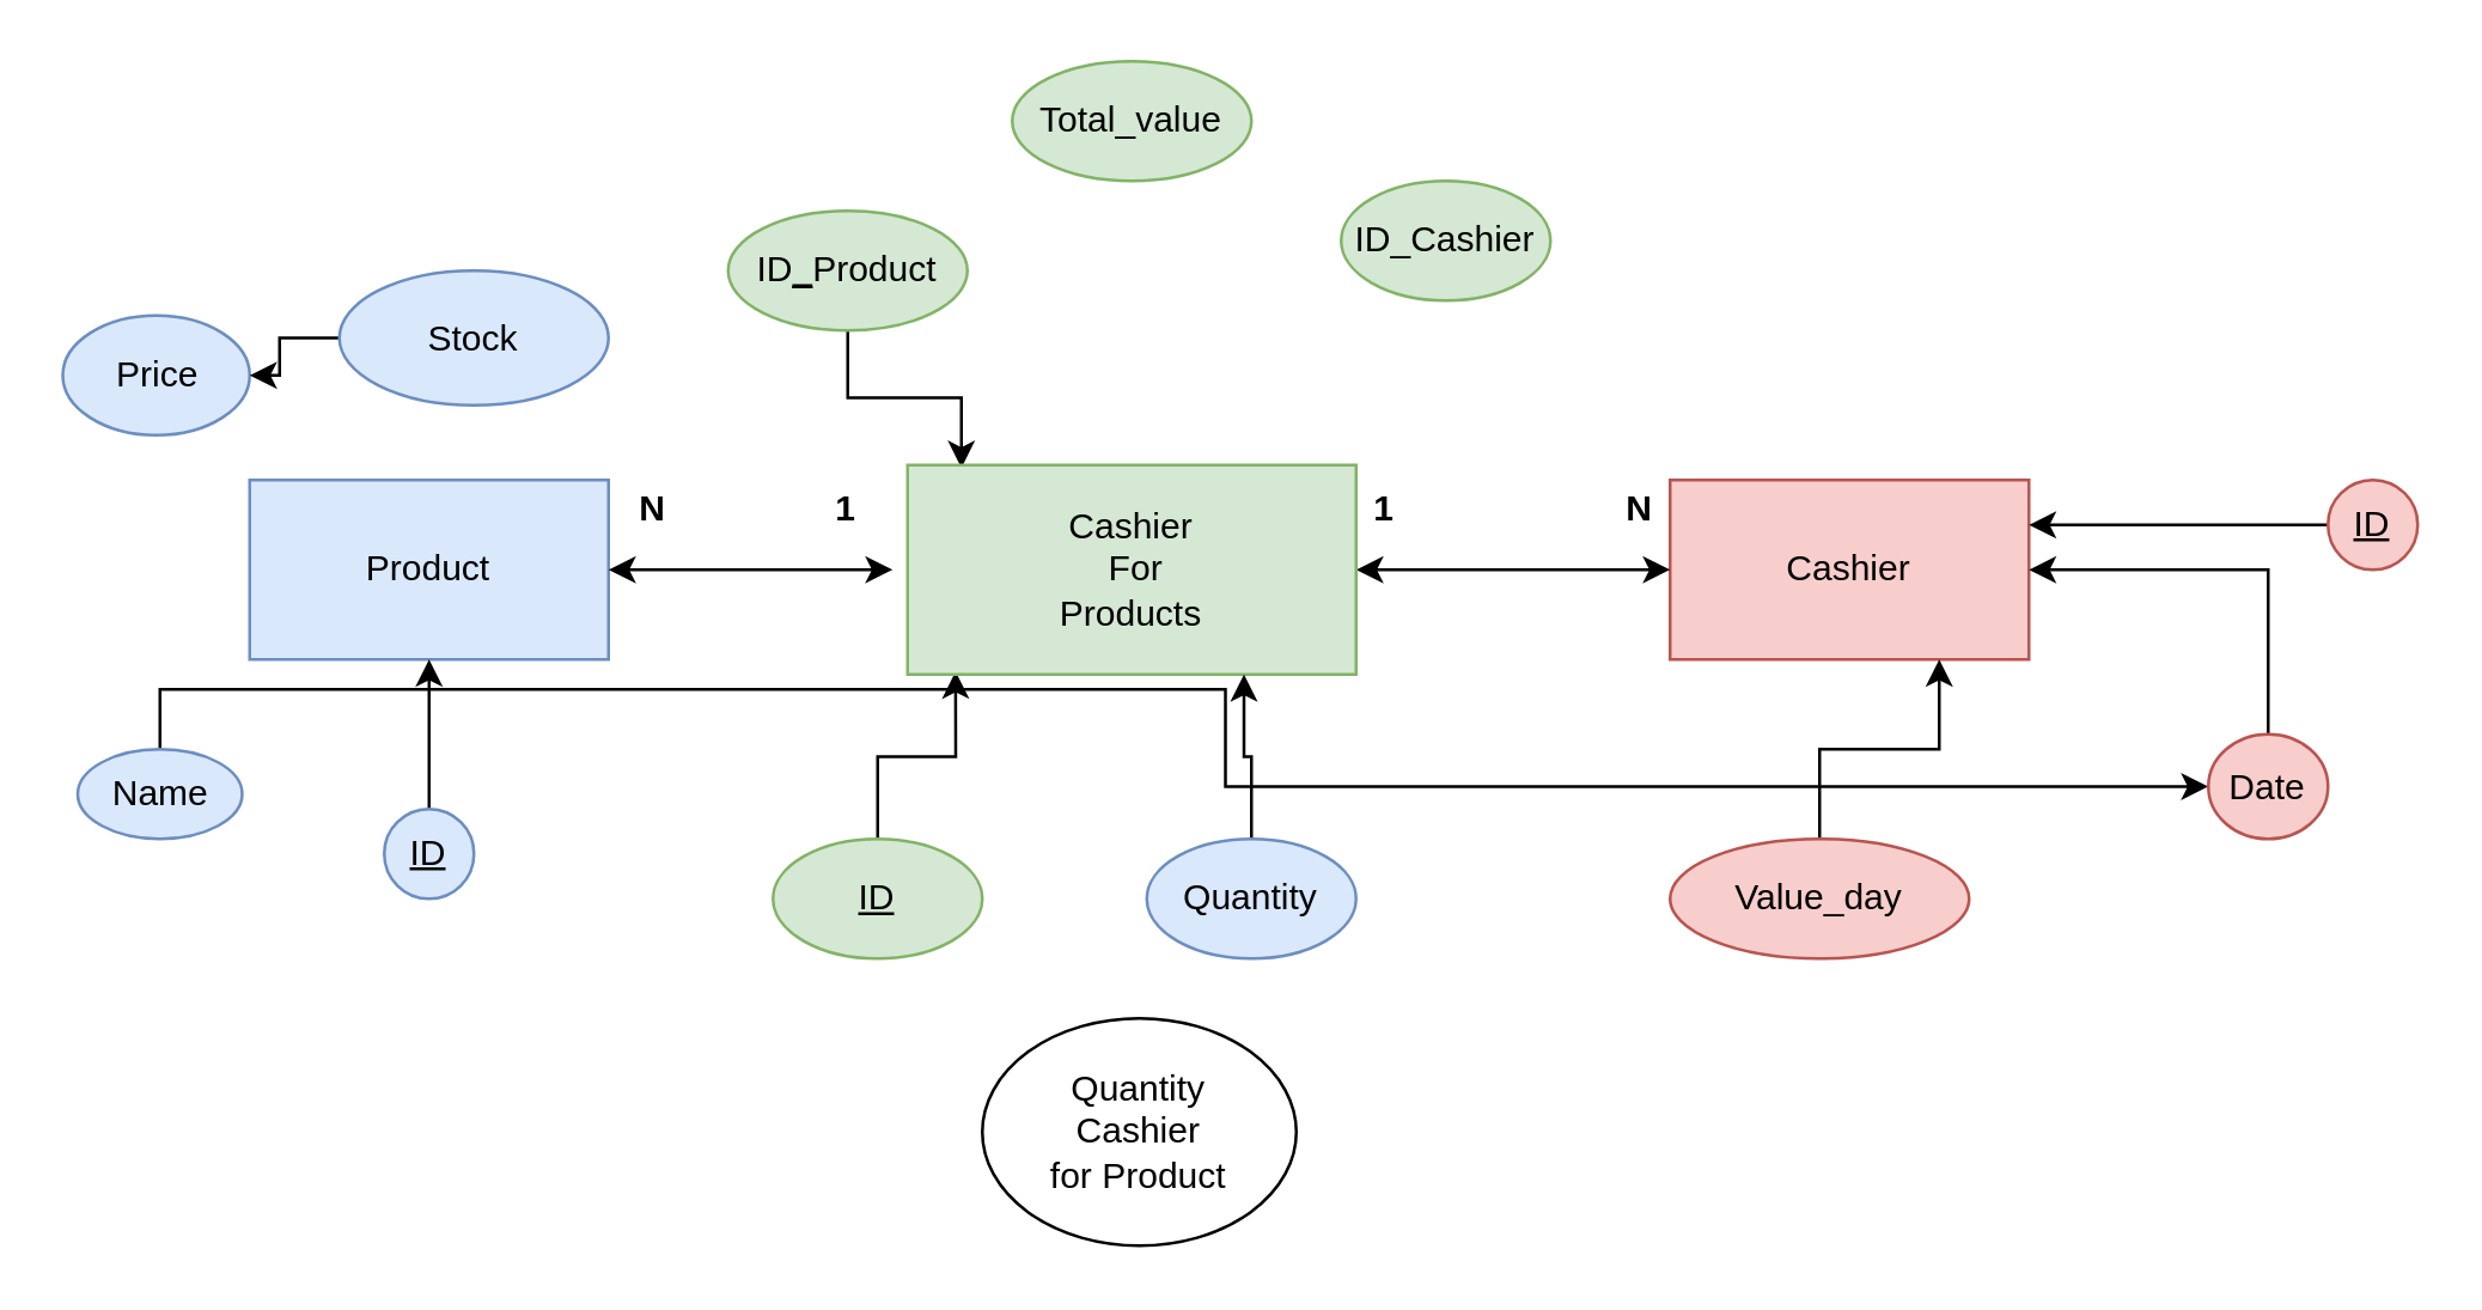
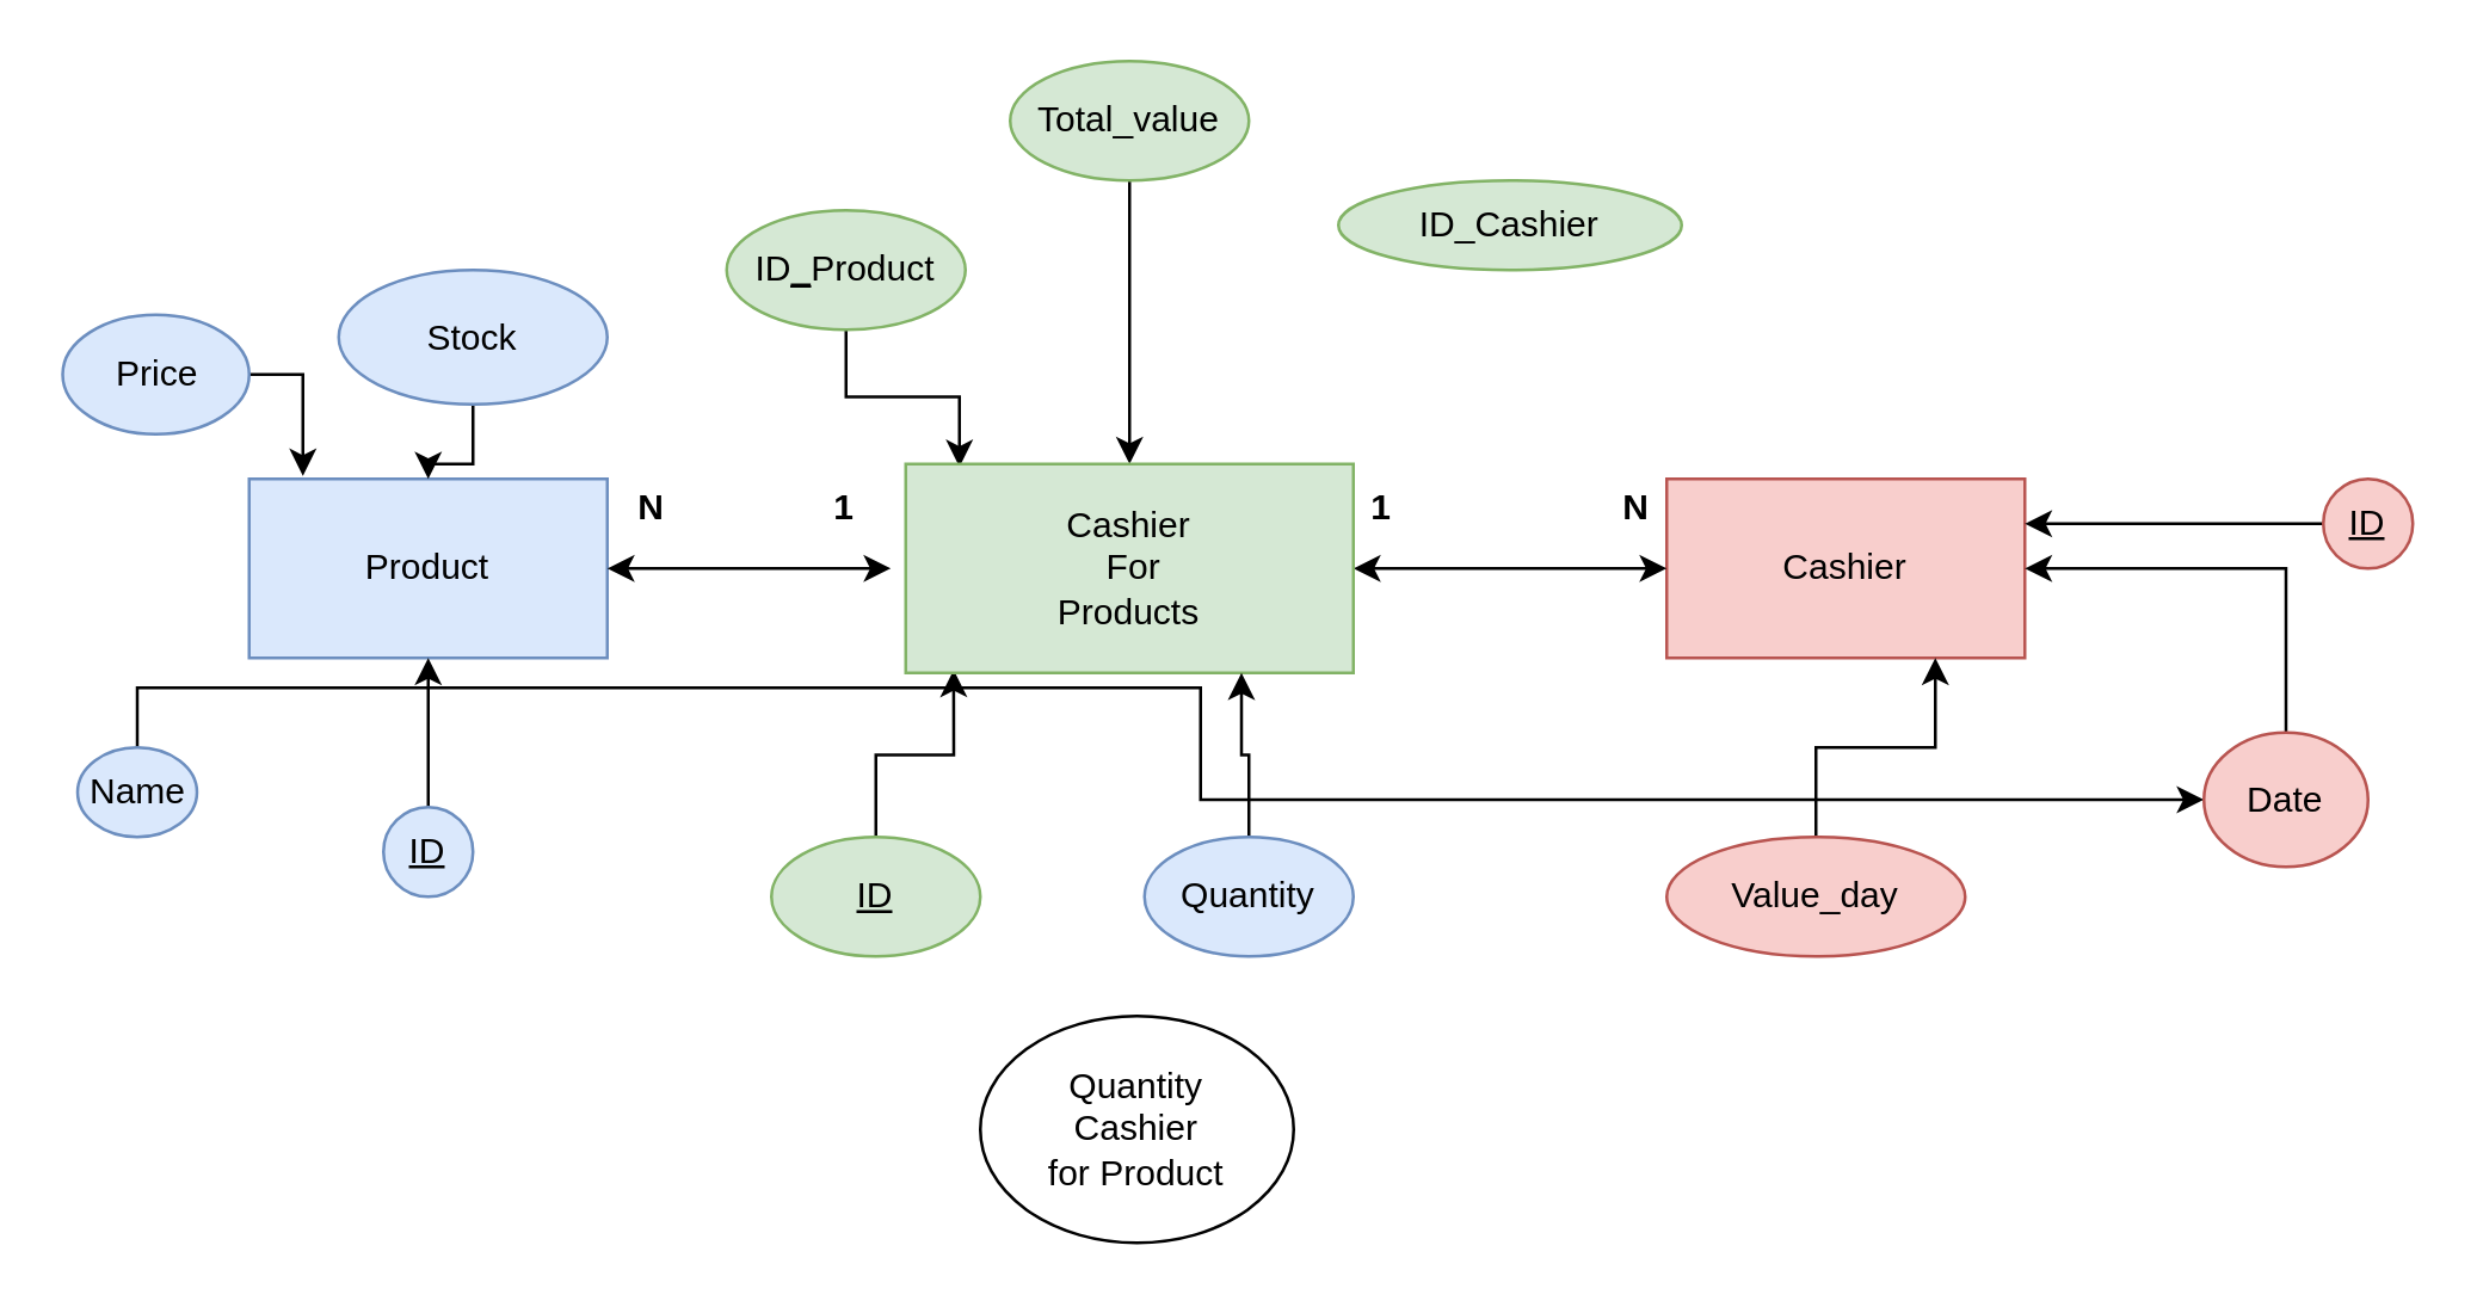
  <mxCell id="0" />
  <mxCell id="1" parent="0" />
  <mxCell id="2" value="Product" style="rounded=0;whiteSpace=wrap;html=1;fillColor=#dae8fc;strokeColor=#6c8ebf;" parent="1" vertex="1"><mxGeometry x="83" y="160" width="120" height="60" as="geometry" /></mxCell>
  <mxCell id="3" style="edgeStyle=orthogonalEdgeStyle;rounded=0;orthogonalLoop=1;jettySize=auto;html=1;exitX=0.5;exitY=0;exitDx=0;exitDy=0;entryX=0.5;entryY=1;entryDx=0;entryDy=0;" parent="1" source="4" target="2" edge="1"><mxGeometry relative="1" as="geometry" /></mxCell>
  <mxCell id="4" value="&lt;u&gt;ID&lt;/u&gt;" style="ellipse;whiteSpace=wrap;html=1;fillColor=#dae8fc;strokeColor=#6c8ebf;" parent="1" vertex="1"><mxGeometry x="128" y="270" width="30" height="30" as="geometry" /></mxCell>
  <mxCell id="5" style="edgeStyle=orthogonalEdgeStyle;rounded=0;orthogonalLoop=1;jettySize=auto;html=1;exitX=0.5;exitY=0;exitDx=0;exitDy=0;" parent="1" source="6" target="19" edge="1"><mxGeometry relative="1" as="geometry" /></mxCell>
- <mxCell id="6" value="Name" style="ellipse;whiteSpace=wrap;html=1;fillColor=#dae8fc;strokeColor=#6c8ebf;" parent="1" vertex="1"><mxGeometry x="25.5" y="250" width="55" height="30" as="geometry" /></mxCell>
+ <mxCell id="6" value="Name" style="ellipse;whiteSpace=wrap;html=1;fillColor=#dae8fc;strokeColor=#6c8ebf;" parent="1" vertex="1"><mxGeometry x="25.5" y="250" width="40" height="30" as="geometry" /></mxCell>
+ <mxCell id="7" style="edgeStyle=orthogonalEdgeStyle;rounded=0;orthogonalLoop=1;jettySize=auto;html=1;exitX=1;exitY=0.5;exitDx=0;exitDy=0;entryX=0.15;entryY=-0.017;entryDx=0;entryDy=0;entryPerimeter=0;" parent="1" source="8" target="2" edge="1"><mxGeometry relative="1" as="geometry" /></mxCell>
  <mxCell id="8" value="Price" style="ellipse;whiteSpace=wrap;html=1;fillColor=#dae8fc;strokeColor=#6c8ebf;" parent="1" vertex="1"><mxGeometry x="20.5" y="105" width="62.5" height="40" as="geometry" /></mxCell>
- <mxCell id="9" style="edgeStyle=orthogonalEdgeStyle;rounded=0;orthogonalLoop=1;jettySize=auto;html=1;" parent="1" source="10" target="8" edge="1"><mxGeometry relative="1" as="geometry" /></mxCell>
+ <mxCell id="9" style="edgeStyle=orthogonalEdgeStyle;rounded=0;orthogonalLoop=1;jettySize=auto;html=1;entryX=0.5;entryY=0;entryDx=0;entryDy=0;" parent="1" source="10" target="2" edge="1"><mxGeometry relative="1" as="geometry" /></mxCell>
  <mxCell id="10" value="Stock" style="ellipse;whiteSpace=wrap;html=1;fillColor=#dae8fc;strokeColor=#6c8ebf;" parent="1" vertex="1"><mxGeometry x="113" y="90" width="90" height="45" as="geometry" /></mxCell>
+ <mxCell id="11" style="edgeStyle=orthogonalEdgeStyle;rounded=0;orthogonalLoop=1;jettySize=auto;html=1;exitX=0.5;exitY=1;exitDx=0;exitDy=0;entryX=0.5;entryY=0;entryDx=0;entryDy=0;" parent="1" source="12" target="35" edge="1"><mxGeometry relative="1" as="geometry" /></mxCell>
  <mxCell id="12" value="Total_value" style="ellipse;whiteSpace=wrap;html=1;fillColor=#d5e8d4;strokeColor=#82b366;" parent="1" vertex="1"><mxGeometry x="338" y="20" width="80" height="40" as="geometry" /></mxCell>
  <mxCell id="13" value="Cashier" style="rounded=0;whiteSpace=wrap;html=1;fillColor=#f8cecc;strokeColor=#b85450;" parent="1" vertex="1"><mxGeometry x="558" y="160" width="120" height="60" as="geometry" /></mxCell>
  <mxCell id="14" style="edgeStyle=orthogonalEdgeStyle;rounded=0;orthogonalLoop=1;jettySize=auto;html=1;exitX=0;exitY=0.5;exitDx=0;exitDy=0;entryX=1;entryY=0.25;entryDx=0;entryDy=0;" parent="1" source="15" target="13" edge="1"><mxGeometry relative="1" as="geometry" /></mxCell>
  <mxCell id="15" value="&lt;u&gt;ID&lt;/u&gt;" style="ellipse;whiteSpace=wrap;html=1;fillColor=#f8cecc;strokeColor=#b85450;" parent="1" vertex="1"><mxGeometry x="778" y="160" width="30" height="30" as="geometry" /></mxCell>
  <mxCell id="16" style="edgeStyle=orthogonalEdgeStyle;rounded=0;orthogonalLoop=1;jettySize=auto;html=1;exitX=0.5;exitY=0;exitDx=0;exitDy=0;entryX=0.75;entryY=1;entryDx=0;entryDy=0;" parent="1" source="17" target="13" edge="1"><mxGeometry relative="1" as="geometry" /></mxCell>
  <mxCell id="17" value="Value_day" style="ellipse;whiteSpace=wrap;html=1;fillColor=#f8cecc;strokeColor=#b85450;" parent="1" vertex="1"><mxGeometry x="558" y="280" width="100" height="40" as="geometry" /></mxCell>
  <mxCell id="18" style="edgeStyle=orthogonalEdgeStyle;rounded=0;orthogonalLoop=1;jettySize=auto;html=1;exitX=0.5;exitY=0;exitDx=0;exitDy=0;entryX=1;entryY=0.5;entryDx=0;entryDy=0;" parent="1" source="19" target="13" edge="1"><mxGeometry relative="1" as="geometry" /></mxCell>
- <mxCell id="19" value="Date" style="ellipse;whiteSpace=wrap;html=1;fillColor=#f8cecc;strokeColor=#b85450;" parent="1" vertex="1"><mxGeometry x="738" y="245" width="40" height="35" as="geometry" /></mxCell>
+ <mxCell id="19" value="Date" style="ellipse;whiteSpace=wrap;html=1;fillColor=#f8cecc;strokeColor=#b85450;" parent="1" vertex="1"><mxGeometry x="738" y="245" width="55" height="45" as="geometry" /></mxCell>
  <mxCell id="20" value="&lt;b&gt;N&lt;/b&gt;" style="text;html=1;strokeColor=none;fillColor=none;align=center;verticalAlign=middle;whiteSpace=wrap;rounded=0;" parent="1" vertex="1"><mxGeometry x="198" y="160" width="40" height="20" as="geometry" /></mxCell>
  <mxCell id="21" value="&lt;b&gt;N&lt;/b&gt;" style="text;html=1;strokeColor=none;fillColor=none;align=center;verticalAlign=middle;whiteSpace=wrap;rounded=0;" parent="1" vertex="1"><mxGeometry x="528" y="160" width="40" height="20" as="geometry" /></mxCell>
  <mxCell id="22" style="edgeStyle=orthogonalEdgeStyle;rounded=0;orthogonalLoop=1;jettySize=auto;html=1;exitX=0.5;exitY=1;exitDx=0;exitDy=0;" parent="1" edge="1"><mxGeometry relative="1" as="geometry"><mxPoint x="513" y="300" as="sourcePoint" /><mxPoint x="513" y="300" as="targetPoint" /></mxGeometry></mxCell>
  <mxCell id="23" value="&lt;b&gt;1&lt;/b&gt;" style="text;html=1;strokeColor=none;fillColor=none;align=right;verticalAlign=middle;whiteSpace=wrap;rounded=0;shadow=0;" parent="1" vertex="1"><mxGeometry x="248" y="160" width="40" height="20" as="geometry" /></mxCell>
  <mxCell id="24" value="&lt;b&gt;1&lt;/b&gt;" style="text;html=1;strokeColor=none;fillColor=none;align=right;verticalAlign=middle;whiteSpace=wrap;rounded=0;shadow=0;" parent="1" vertex="1"><mxGeometry x="428" y="160" width="40" height="20" as="geometry" /></mxCell>
  <mxCell id="25" style="edgeStyle=orthogonalEdgeStyle;rounded=0;orthogonalLoop=1;jettySize=auto;html=1;exitX=0.5;exitY=0;exitDx=0;exitDy=0;entryX=0.107;entryY=0.986;entryDx=0;entryDy=0;entryPerimeter=0;" parent="1" source="26" target="35" edge="1"><mxGeometry relative="1" as="geometry" /></mxCell>
  <mxCell id="26" value="" style="ellipse;whiteSpace=wrap;html=1;shadow=0;fillColor=#d5e8d4;strokeColor=#82b366;" parent="1" vertex="1"><mxGeometry x="258" y="280" width="70" height="40" as="geometry" /></mxCell>
  <mxCell id="27" value="&lt;u&gt;ID&lt;/u&gt;" style="text;html=1;strokeColor=none;fillColor=none;align=center;verticalAlign=middle;whiteSpace=wrap;rounded=0;shadow=0;" parent="1" vertex="1"><mxGeometry x="273" y="290" width="40" height="20" as="geometry" /></mxCell>
  <mxCell id="28" style="edgeStyle=orthogonalEdgeStyle;rounded=0;orthogonalLoop=1;jettySize=auto;html=1;exitX=0.5;exitY=1;exitDx=0;exitDy=0;entryX=0.12;entryY=0.014;entryDx=0;entryDy=0;entryPerimeter=0;" parent="1" source="29" target="35" edge="1"><mxGeometry relative="1" as="geometry" /></mxCell>
  <mxCell id="29" value="" style="ellipse;whiteSpace=wrap;html=1;shadow=0;fillColor=#d5e8d4;strokeColor=#82b366;" parent="1" vertex="1"><mxGeometry x="243" y="70" width="80" height="40" as="geometry" /></mxCell>
  <mxCell id="30" value="ID&lt;u&gt;_&lt;/u&gt;Product" style="text;html=1;strokeColor=none;fillColor=none;align=center;verticalAlign=middle;whiteSpace=wrap;rounded=0;shadow=0;" parent="1" vertex="1"><mxGeometry x="248" y="80" width="70" height="20" as="geometry" /></mxCell>
  <mxCell id="31" value="" style="endArrow=classic;startArrow=classic;html=1;entryX=0;entryY=0.5;entryDx=0;entryDy=0;exitX=1;exitY=0.5;exitDx=0;exitDy=0;" parent="1" source="2" edge="1"><mxGeometry width="50" height="50" relative="1" as="geometry"><mxPoint x="203" y="195" as="sourcePoint" /><mxPoint x="298" y="190" as="targetPoint" /></mxGeometry></mxCell>
  <mxCell id="32" value="" style="endArrow=classic;startArrow=classic;html=1;entryX=0;entryY=0.5;entryDx=0;entryDy=0;exitX=1;exitY=0.5;exitDx=0;exitDy=0;" parent="1" source="35" edge="1"><mxGeometry width="50" height="50" relative="1" as="geometry"><mxPoint x="458" y="190" as="sourcePoint" /><mxPoint x="558" y="190" as="targetPoint" /></mxGeometry></mxCell>
- <mxCell id="33" value="ID_Cashier" style="ellipse;whiteSpace=wrap;html=1;shadow=0;fillColor=#d5e8d4;strokeColor=#82b366;" parent="1" vertex="1"><mxGeometry x="448" y="60" width="70" height="40" as="geometry" /></mxCell>
+ <mxCell id="33" value="ID_Cashier" style="ellipse;whiteSpace=wrap;html=1;shadow=0;fillColor=#d5e8d4;strokeColor=#82b366;" parent="1" vertex="1"><mxGeometry x="448" y="60" width="115" height="30" as="geometry" /></mxCell>
  <mxCell id="34" value="Quantity&lt;br&gt;Cashier&lt;br&gt;for Product" style="ellipse;whiteSpace=wrap;html=1;shadow=0;" parent="1" vertex="1"><mxGeometry x="328" y="340" width="105" height="76" as="geometry" /></mxCell>
  <mxCell id="35" value="Cashier&lt;br&gt;&amp;nbsp;For &lt;br&gt;Products" style="rounded=0;whiteSpace=wrap;html=1;shadow=0;fillColor=#d5e8d4;strokeColor=#82b366;" parent="1" vertex="1"><mxGeometry x="303" y="155" width="150" height="70" as="geometry" /></mxCell>
  <mxCell id="36" style="edgeStyle=orthogonalEdgeStyle;rounded=0;orthogonalLoop=1;jettySize=auto;html=1;exitX=0.5;exitY=0;exitDx=0;exitDy=0;entryX=0.75;entryY=1;entryDx=0;entryDy=0;" edge="1" parent="1" source="37" target="35"><mxGeometry relative="1" as="geometry" /></mxCell>
  <mxCell id="37" value="Quantity" style="ellipse;whiteSpace=wrap;html=1;fillColor=#dae8fc;strokeColor=#6c8ebf;" vertex="1" parent="1"><mxGeometry x="383" y="280" width="70" height="40" as="geometry" /></mxCell>
